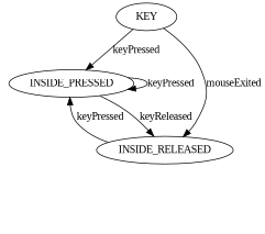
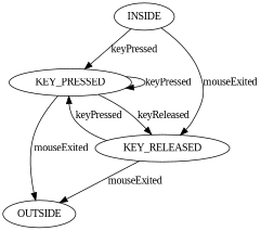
  digraph {
    fontname="Liberation Serif"
    node [fontname="Liberation Serif"]
    edge [fontname="Liberation Serif"]
-   INSIDE [label=KEY]
-   KEY_PRESSED [label=INSIDE_PRESSED]
-   KEY_RELEASED [label=INSIDE_RELEASED]
+   INSIDE
+   KEY_PRESSED
+   KEY_RELEASED
+   OUTSIDE
    INSIDE -> KEY_PRESSED [label=keyPressed]
    INSIDE -> KEY_RELEASED [label=mouseExited]
    KEY_PRESSED -> KEY_PRESSED [label=keyPressed]
    KEY_PRESSED -> KEY_RELEASED [label=keyReleased]
+   KEY_PRESSED -> OUTSIDE [label=mouseExited]
    KEY_RELEASED -> KEY_PRESSED [label=keyPressed]
+   KEY_RELEASED -> OUTSIDE [label=mouseExited]
  }
